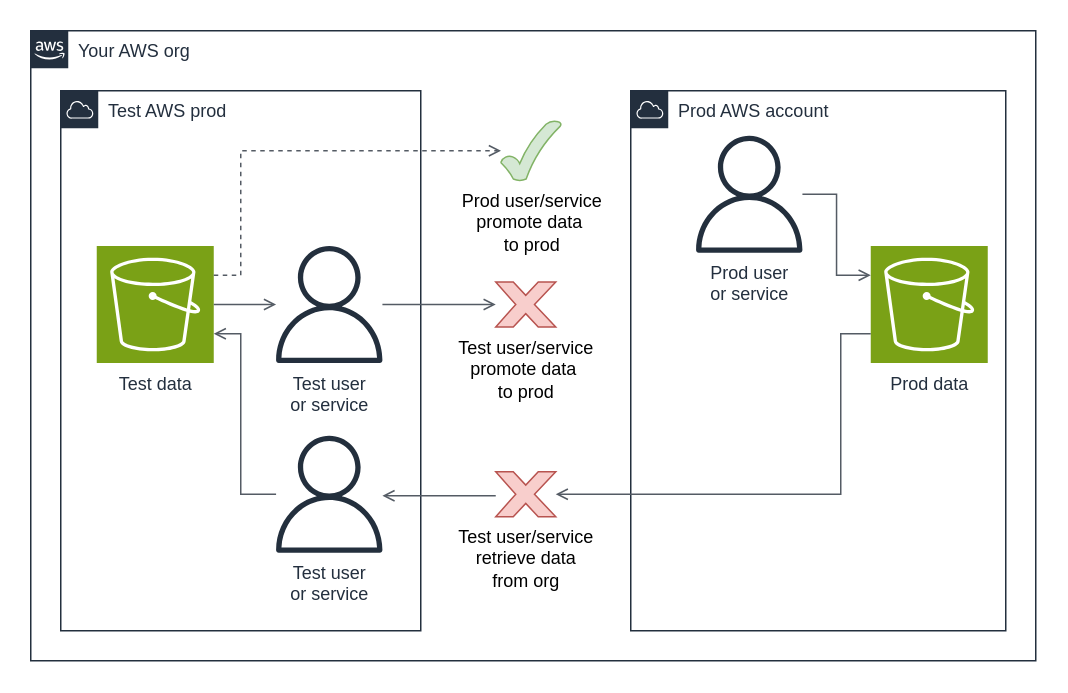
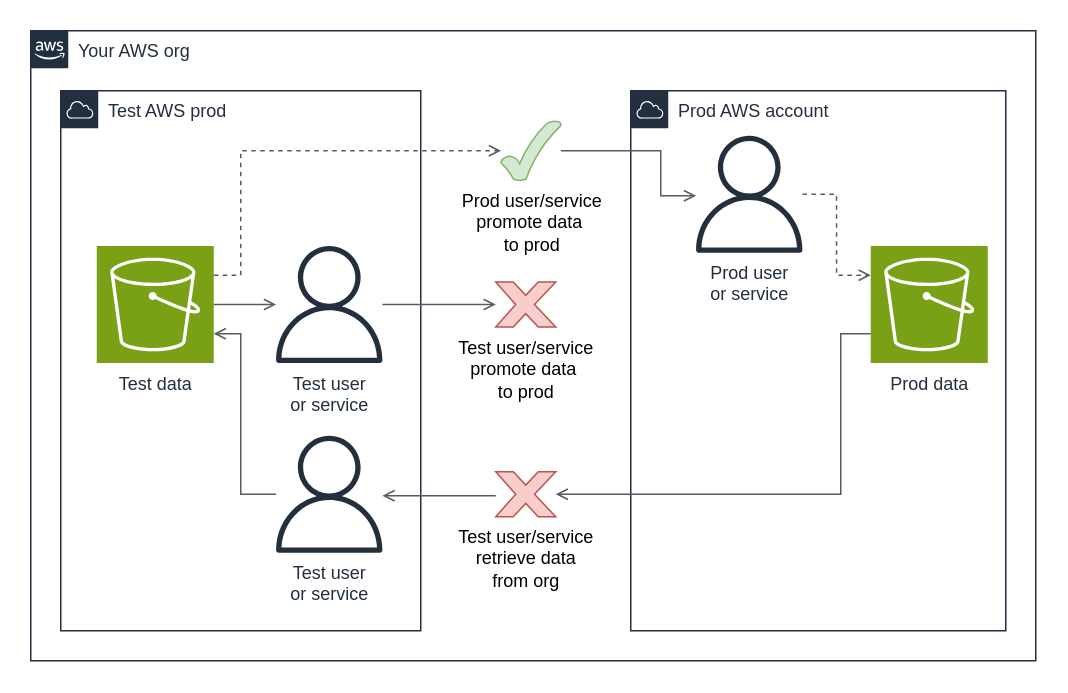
  <mxCell id="0" />
  <mxCell id="1" parent="0" />
  <mxCell id="2" value="Your AWS org" style="points=[[0,0],[0.25,0],[0.5,0],[0.75,0],[1,0],[1,0.25],[1,0.5],[1,0.75],[1,1],[0.75,1],[0.5,1],[0.25,1],[0,1],[0,0.75],[0,0.5],[0,0.25]];outlineConnect=0;gradientColor=none;html=1;whiteSpace=wrap;fontSize=12;fontStyle=0;container=1;pointerEvents=0;collapsible=0;recursiveResize=0;shape=mxgraph.aws4.group;grIcon=mxgraph.aws4.group_aws_cloud_alt;strokeColor=#232F3E;fillColor=none;verticalAlign=top;align=left;spacingLeft=30;fontColor=#232F3E;dashed=0;" vertex="1" parent="1"><mxGeometry x="20" y="20" width="670" height="420" as="geometry" /></mxCell>
  <mxCell id="3" value="Prod AWS account" style="points=[[0,0],[0.25,0],[0.5,0],[0.75,0],[1,0],[1,0.25],[1,0.5],[1,0.75],[1,1],[0.75,1],[0.5,1],[0.25,1],[0,1],[0,0.75],[0,0.5],[0,0.25]];outlineConnect=0;gradientColor=none;html=1;whiteSpace=wrap;fontSize=12;fontStyle=0;container=1;pointerEvents=0;collapsible=0;recursiveResize=0;shape=mxgraph.aws4.group;grIcon=mxgraph.aws4.group_aws_cloud;strokeColor=#232F3E;fillColor=none;verticalAlign=top;align=left;spacingLeft=30;fontColor=#232F3E;dashed=0;" vertex="1" parent="2"><mxGeometry x="400" y="40" width="250" height="360" as="geometry" /></mxCell>
  <mxCell id="4" value="Prod data" style="sketch=0;points=[[0,0,0],[0.25,0,0],[0.5,0,0],[0.75,0,0],[1,0,0],[0,1,0],[0.25,1,0],[0.5,1,0],[0.75,1,0],[1,1,0],[0,0.25,0],[0,0.5,0],[0,0.75,0],[1,0.25,0],[1,0.5,0],[1,0.75,0]];outlineConnect=0;fontColor=#232F3E;fillColor=#7AA116;strokeColor=#ffffff;dashed=0;verticalLabelPosition=bottom;verticalAlign=top;align=center;html=1;fontSize=12;fontStyle=0;aspect=fixed;shape=mxgraph.aws4.resourceIcon;resIcon=mxgraph.aws4.s3;" vertex="1" parent="3"><mxGeometry x="160" y="103.5" width="78" height="78" as="geometry" /></mxCell>
  <mxCell id="5" value="&lt;div&gt;Prod user&lt;/div&gt;&lt;div&gt;or service&lt;/div&gt;" style="sketch=0;outlineConnect=0;fontColor=#232F3E;gradientColor=none;fillColor=#232F3D;strokeColor=none;dashed=0;verticalLabelPosition=bottom;verticalAlign=top;align=center;html=1;fontSize=12;fontStyle=0;aspect=fixed;pointerEvents=1;shape=mxgraph.aws4.user;" vertex="1" parent="3"><mxGeometry x="40" y="30" width="78" height="78" as="geometry" /></mxCell>
- <mxCell id="6" value="" style="edgeStyle=orthogonalEdgeStyle;html=1;endArrow=open;elbow=vertical;startArrow=none;endFill=0;strokeColor=#545B64;rounded=0;entryX=0;entryY=0.25;entryDx=0;entryDy=0;entryPerimeter=0;" edge="1" parent="3" source="5" target="4"><mxGeometry width="100" relative="1" as="geometry"><mxPoint x="-60" y="260" as="sourcePoint" /><mxPoint x="40" y="260" as="targetPoint" /></mxGeometry></mxCell>
+ <mxCell id="6" value="" style="edgeStyle=orthogonalEdgeStyle;html=1;endArrow=open;elbow=vertical;startArrow=none;endFill=0;strokeColor=#545B64;rounded=0;entryX=0;entryY=0.25;entryDx=0;entryDy=0;entryPerimeter=0;dashed=1;" edge="1" parent="3" source="5" target="4"><mxGeometry width="100" relative="1" as="geometry"><mxPoint x="-60" y="260" as="sourcePoint" /><mxPoint x="40" y="260" as="targetPoint" /></mxGeometry></mxCell>
  <mxCell id="7" value="Test AWS prod" style="points=[[0,0],[0.25,0],[0.5,0],[0.75,0],[1,0],[1,0.25],[1,0.5],[1,0.75],[1,1],[0.75,1],[0.5,1],[0.25,1],[0,1],[0,0.75],[0,0.5],[0,0.25]];outlineConnect=0;gradientColor=none;html=1;whiteSpace=wrap;fontSize=12;fontStyle=0;container=1;pointerEvents=0;collapsible=0;recursiveResize=0;shape=mxgraph.aws4.group;grIcon=mxgraph.aws4.group_aws_cloud;strokeColor=#232F3E;fillColor=none;verticalAlign=top;align=left;spacingLeft=30;fontColor=#232F3E;dashed=0;" vertex="1" parent="2"><mxGeometry x="20" y="40" width="240" height="360" as="geometry" /></mxCell>
  <mxCell id="8" value="Test data" style="sketch=0;points=[[0,0,0],[0.25,0,0],[0.5,0,0],[0.75,0,0],[1,0,0],[0,1,0],[0.25,1,0],[0.5,1,0],[0.75,1,0],[1,1,0],[0,0.25,0],[0,0.5,0],[0,0.75,0],[1,0.25,0],[1,0.5,0],[1,0.75,0]];outlineConnect=0;fontColor=#232F3E;fillColor=#7AA116;strokeColor=#ffffff;dashed=0;verticalLabelPosition=bottom;verticalAlign=top;align=center;html=1;fontSize=12;fontStyle=0;aspect=fixed;shape=mxgraph.aws4.resourceIcon;resIcon=mxgraph.aws4.s3;" vertex="1" parent="7"><mxGeometry x="24" y="103.5" width="78" height="78" as="geometry" /></mxCell>
  <mxCell id="9" value="&lt;div&gt;Test user&lt;/div&gt;&lt;div&gt;or service&lt;/div&gt;" style="sketch=0;outlineConnect=0;fontColor=#232F3E;gradientColor=none;fillColor=#232F3D;strokeColor=none;dashed=0;verticalLabelPosition=bottom;verticalAlign=top;align=center;html=1;fontSize=12;fontStyle=0;aspect=fixed;pointerEvents=1;shape=mxgraph.aws4.user;" vertex="1" parent="7"><mxGeometry x="140" y="103.5" width="78" height="78" as="geometry" /></mxCell>
  <mxCell id="10" value="&lt;div&gt;Test user&lt;/div&gt;&lt;div&gt;or service&lt;/div&gt;" style="sketch=0;outlineConnect=0;fontColor=#232F3E;gradientColor=none;fillColor=#232F3D;strokeColor=none;dashed=0;verticalLabelPosition=bottom;verticalAlign=top;align=center;html=1;fontSize=12;fontStyle=0;aspect=fixed;pointerEvents=1;shape=mxgraph.aws4.user;" vertex="1" parent="7"><mxGeometry x="140" y="230" width="78" height="78" as="geometry" /></mxCell>
  <mxCell id="11" value="" style="edgeStyle=orthogonalEdgeStyle;html=1;endArrow=none;elbow=vertical;startArrow=open;startFill=0;strokeColor=#545B64;rounded=0;exitX=1;exitY=0.75;exitDx=0;exitDy=0;exitPerimeter=0;" edge="1" parent="7" source="8" target="10"><mxGeometry width="100" relative="1" as="geometry"><mxPoint x="180" y="150" as="sourcePoint" /><mxPoint x="222" y="150" as="targetPoint" /><Array as="points"><mxPoint x="120" y="162" /><mxPoint x="120" y="269" /></Array></mxGeometry></mxCell>
  <mxCell id="12" value="" style="edgeStyle=orthogonalEdgeStyle;html=1;endArrow=open;elbow=vertical;startArrow=none;endFill=0;strokeColor=#545B64;rounded=0;exitX=1;exitY=0.5;exitDx=0;exitDy=0;exitPerimeter=0;" edge="1" parent="7" source="8" target="9"><mxGeometry width="100" relative="1" as="geometry"><mxPoint x="130" y="230" as="sourcePoint" /><mxPoint x="230" y="230" as="targetPoint" /></mxGeometry></mxCell>
+ <mxCell id="13" value="" style="edgeStyle=orthogonalEdgeStyle;html=1;endArrow=open;elbow=vertical;startArrow=none;endFill=0;strokeColor=#545B64;rounded=0;exitX=1;exitY=0.5;exitDx=0;exitDy=0;exitPerimeter=0;" edge="1" parent="2" source="16" target="5"><mxGeometry width="100" relative="1" as="geometry"><mxPoint x="280" y="160" as="sourcePoint" /><mxPoint x="380" y="160" as="targetPoint" /><Array as="points"><mxPoint x="420" y="80" /><mxPoint x="420" y="110" /></Array></mxGeometry></mxCell>
  <mxCell id="14" value="" style="edgeStyle=orthogonalEdgeStyle;html=1;endArrow=open;elbow=vertical;startArrow=none;endFill=0;strokeColor=#545B64;rounded=0;entryX=0;entryY=0.5;entryDx=0;entryDy=0;entryPerimeter=0;" edge="1" parent="2" source="9" target="15"><mxGeometry width="100" relative="1" as="geometry"><mxPoint x="334" y="499" as="sourcePoint" /><mxPoint x="600" y="479" as="targetPoint" /></mxGeometry></mxCell>
  <mxCell id="15" value="&lt;div&gt;Test user/service&lt;/div&gt;&lt;div&gt;promote data&amp;nbsp;&lt;/div&gt;&lt;div&gt;to prod&lt;/div&gt;" style="verticalLabelPosition=bottom;verticalAlign=top;html=1;shape=mxgraph.basic.x;fillColor=#f8cecc;strokeColor=#b85450;" vertex="1" parent="2"><mxGeometry x="310" y="167.5" width="40" height="30" as="geometry" /></mxCell>
  <mxCell id="16" value="&lt;div&gt;Prod user/service&lt;/div&gt;&lt;div&gt;promote data&amp;nbsp;&lt;/div&gt;&lt;div&gt;to prod&lt;/div&gt;" style="verticalLabelPosition=bottom;verticalAlign=top;html=1;shape=mxgraph.basic.tick;fillColor=#d5e8d4;strokeColor=#82b366;" vertex="1" parent="2"><mxGeometry x="313.5" y="60" width="40" height="40" as="geometry" /></mxCell>
  <mxCell id="17" value="" style="edgeStyle=orthogonalEdgeStyle;html=1;endArrow=open;elbow=vertical;startArrow=none;endFill=0;strokeColor=#545B64;rounded=0;" edge="1" parent="2" source="18" target="10"><mxGeometry width="100" relative="1" as="geometry"><mxPoint x="600" y="499" as="sourcePoint" /><mxPoint x="390" y="295" as="targetPoint" /><Array as="points"><mxPoint x="270" y="310" /><mxPoint x="270" y="310" /></Array></mxGeometry></mxCell>
  <mxCell id="18" value="&lt;div&gt;Test user/service&lt;/div&gt;&lt;div&gt;retrieve data&lt;/div&gt;&lt;div&gt;from org&lt;/div&gt;" style="verticalLabelPosition=bottom;verticalAlign=top;html=1;shape=mxgraph.basic.x;fillColor=#f8cecc;strokeColor=#b85450;" vertex="1" parent="2"><mxGeometry x="310" y="294" width="40" height="30" as="geometry" /></mxCell>
  <mxCell id="19" value="" style="edgeStyle=orthogonalEdgeStyle;html=1;endArrow=open;elbow=vertical;startArrow=none;endFill=0;strokeColor=#545B64;rounded=0;exitX=0;exitY=0.75;exitDx=0;exitDy=0;exitPerimeter=0;" edge="1" parent="2" source="4" target="18"><mxGeometry width="100" relative="1" as="geometry"><mxPoint x="630" y="372" as="sourcePoint" /><mxPoint x="254" y="480" as="targetPoint" /><Array as="points"><mxPoint x="540" y="202" /><mxPoint x="540" y="309" /></Array></mxGeometry></mxCell>
  <mxCell id="20" value="" style="edgeStyle=orthogonalEdgeStyle;html=1;endArrow=open;elbow=vertical;startArrow=none;endFill=0;strokeColor=#545B64;rounded=0;exitX=1;exitY=0.25;exitDx=0;exitDy=0;exitPerimeter=0;dashed=1;" edge="1" parent="2" source="8" target="16"><mxGeometry width="100" relative="1" as="geometry"><mxPoint x="190" y="90" as="sourcePoint" /><mxPoint x="290" y="90" as="targetPoint" /><Array as="points"><mxPoint x="140" y="163" /><mxPoint x="140" y="80" /></Array></mxGeometry></mxCell>
  <mxCell id="21" style="edgeStyle=orthogonalEdgeStyle;rounded=0;orthogonalLoop=1;jettySize=auto;html=1;exitX=0.5;exitY=1;exitDx=0;exitDy=0;" edge="1" parent="1"><mxGeometry relative="1" as="geometry"><mxPoint x="515" y="350" as="sourcePoint" /><mxPoint x="515" y="350" as="targetPoint" /></mxGeometry></mxCell>
